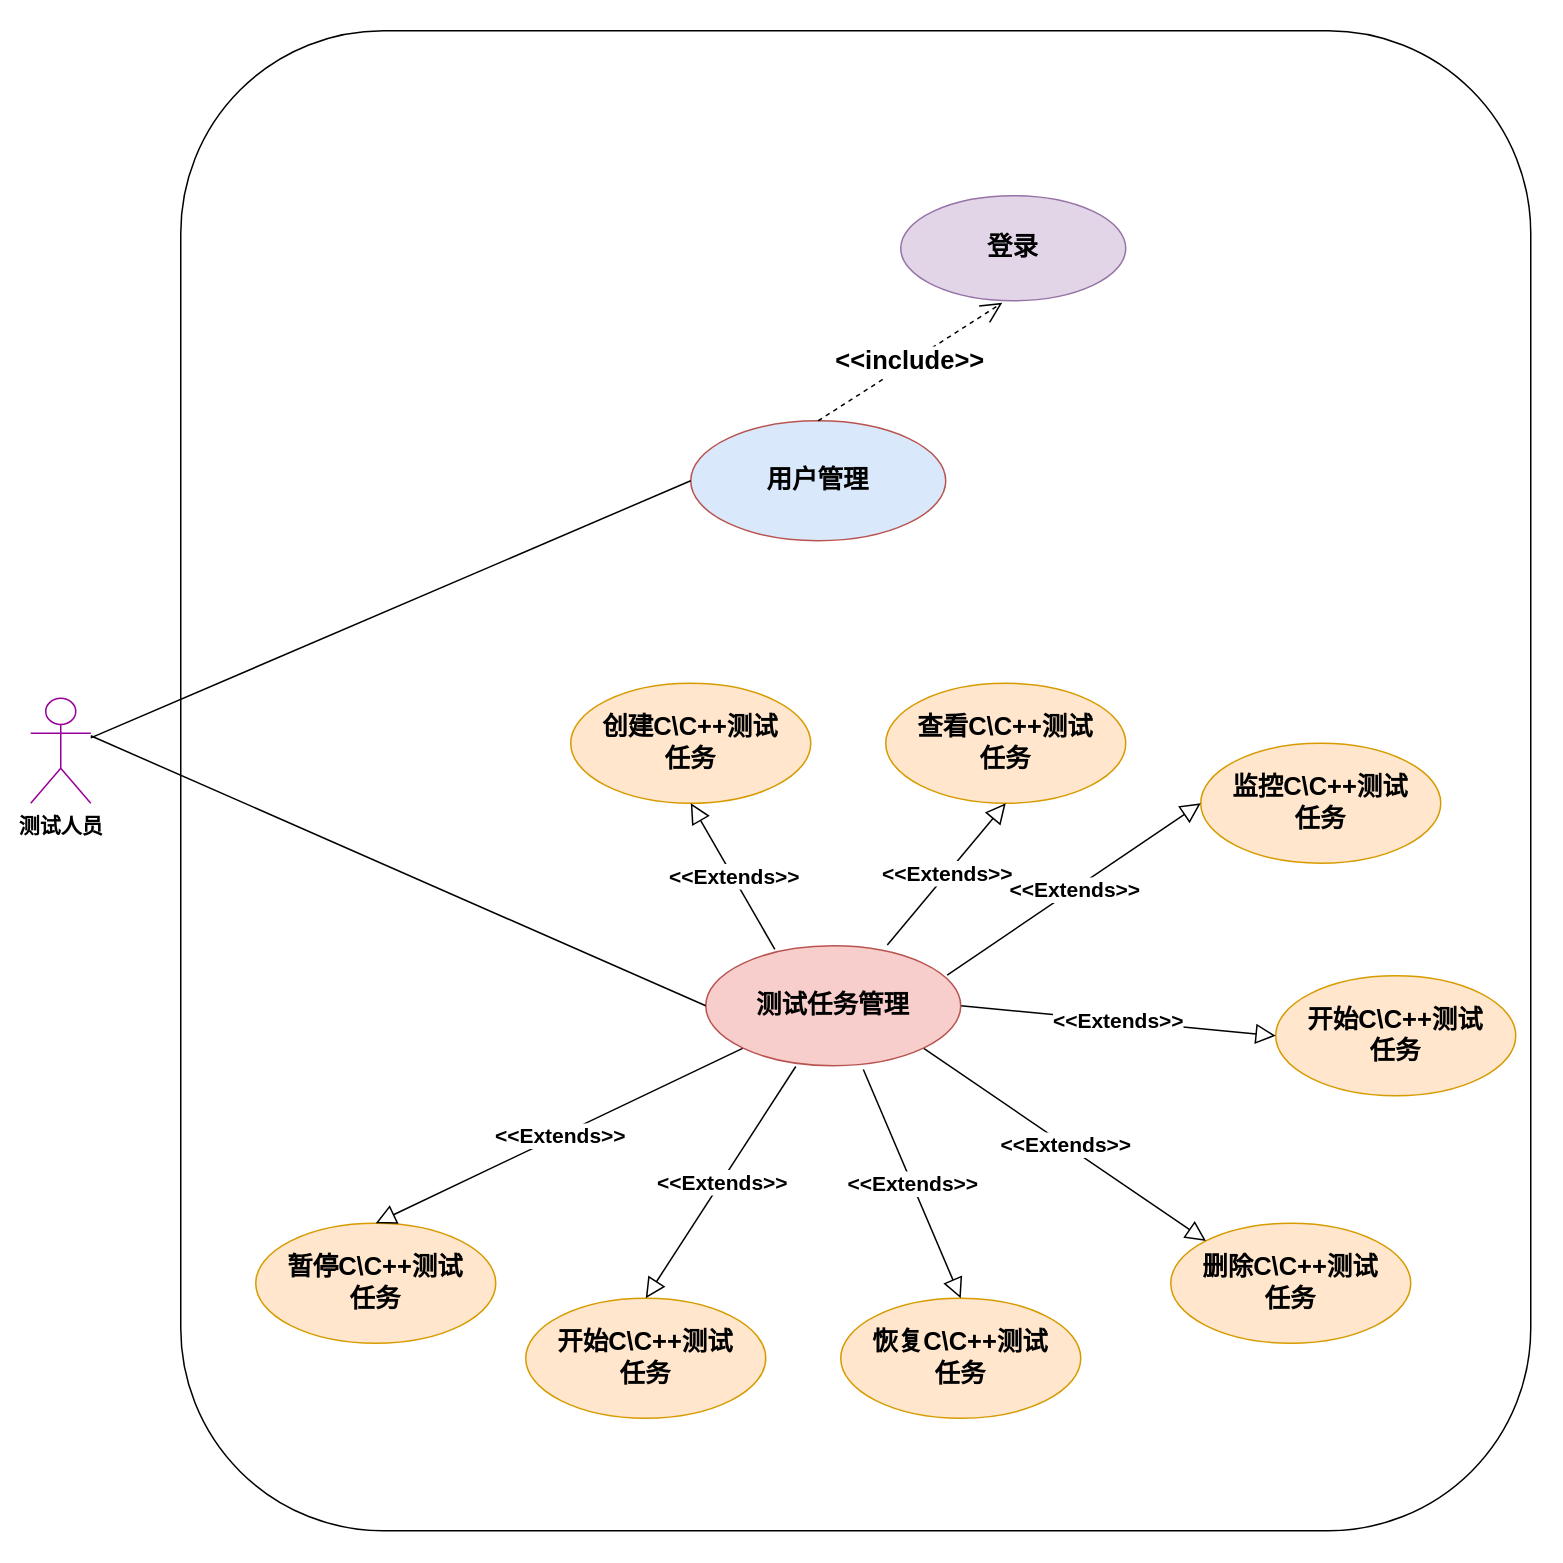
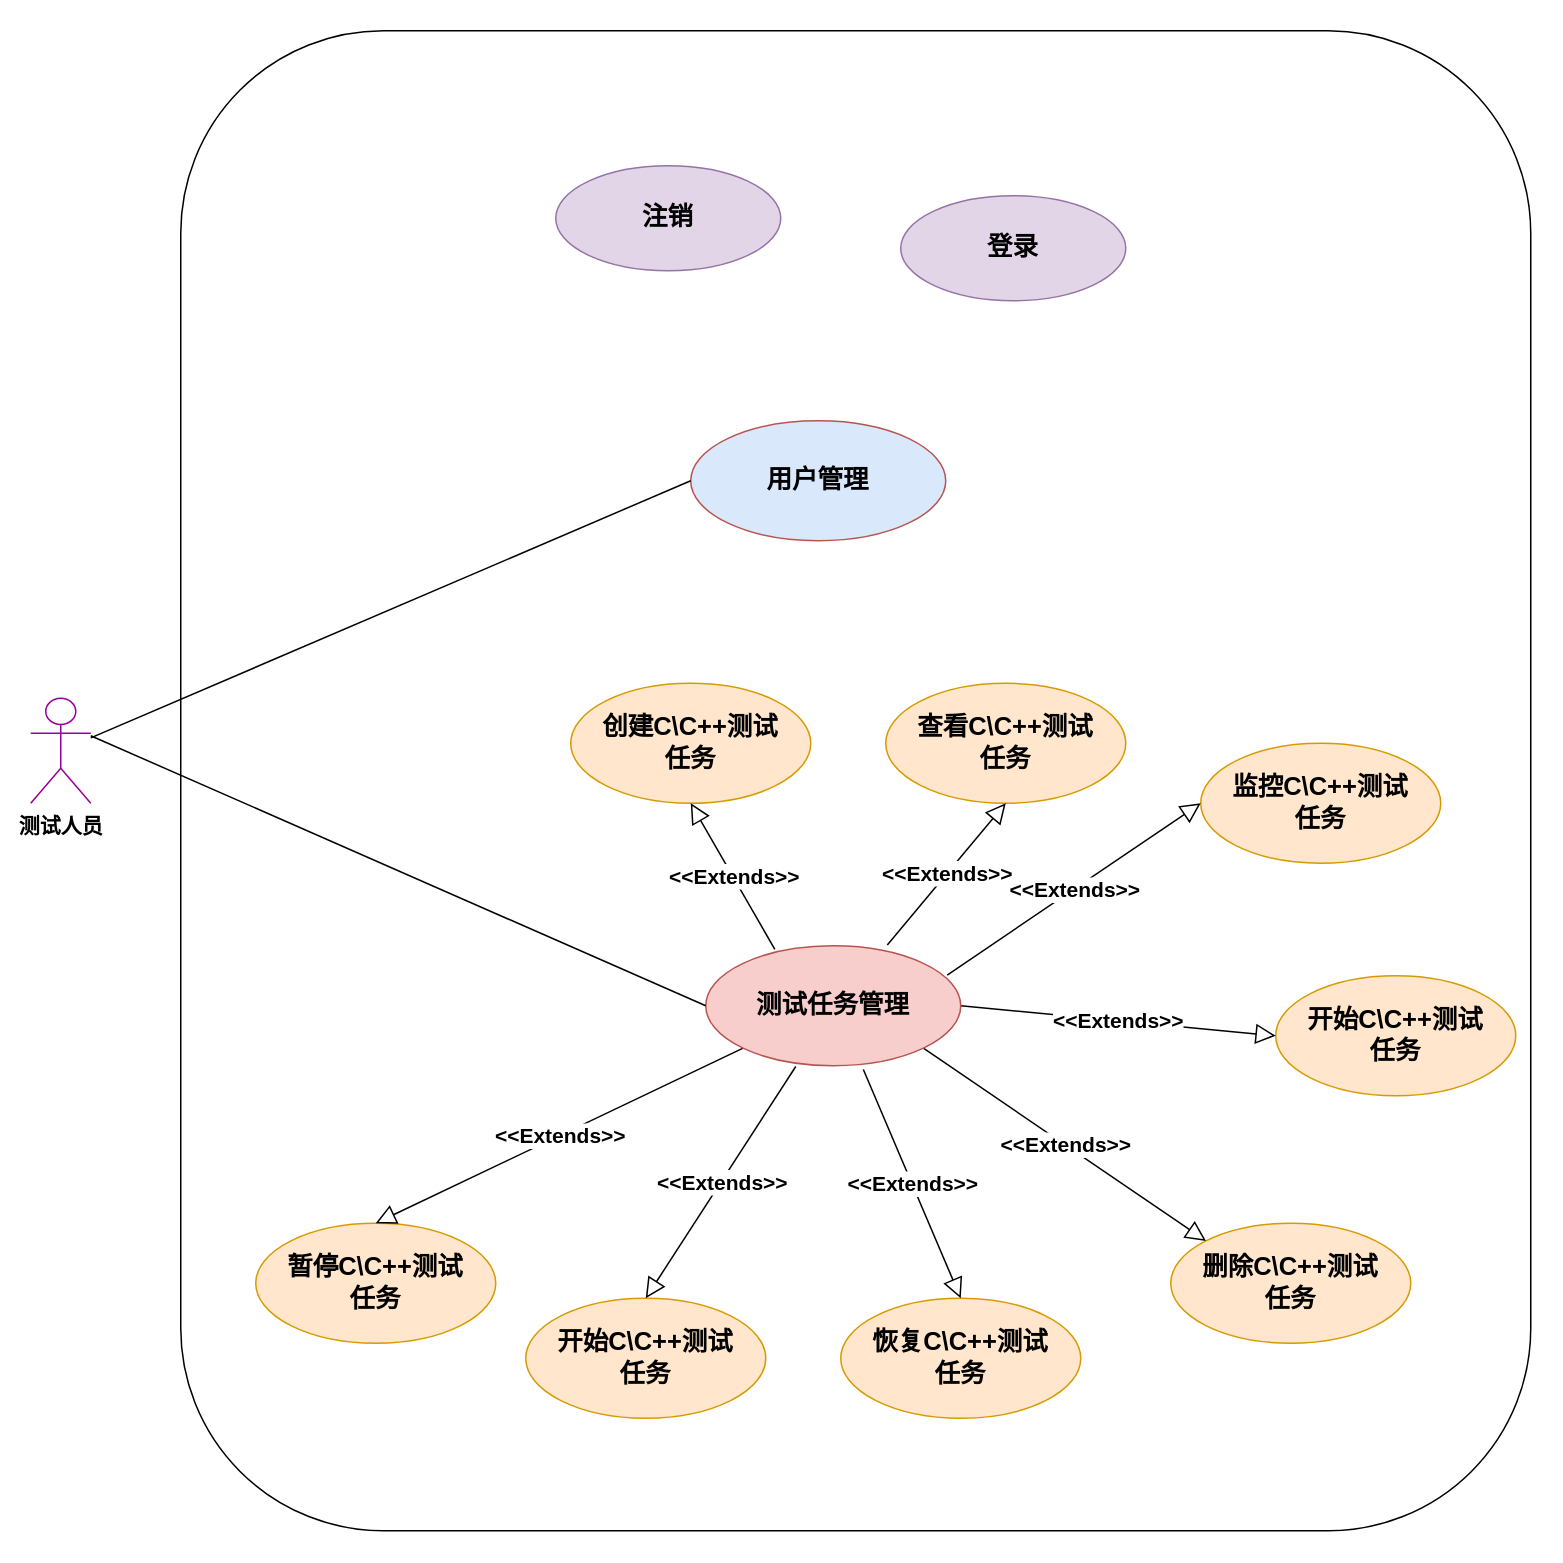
  <mxCell id="0" />
  <mxCell id="1" parent="0" />
  <mxCell id="2" value="" style="rounded=1;whiteSpace=wrap;html=1;" vertex="1" parent="1"><mxGeometry x="120" y="20" width="900" height="1000" as="geometry" /></mxCell>
  <mxCell id="3" value="&lt;b&gt;&lt;font style=&quot;font-size: 14px;&quot;&gt;测试人员&lt;/font&gt;&lt;/b&gt;" style="shape=umlActor;verticalLabelPosition=bottom;verticalAlign=top;html=1;outlineConnect=0;strokeColor=#990099;" parent="1" vertex="1"><mxGeometry x="20" y="465" width="40" height="70" as="geometry" /></mxCell>
  <mxCell id="4" value="&lt;font style=&quot;font-size: 17px;&quot;&gt;&lt;b&gt;登录&lt;/b&gt;&lt;/font&gt;" style="ellipse;whiteSpace=wrap;html=1;fillColor=#e1d5e7;strokeColor=#9673a6;" parent="1" vertex="1"><mxGeometry x="600" y="130" width="150" height="70" as="geometry" /></mxCell>
  <mxCell id="5" value="&lt;b&gt;用户管理&lt;/b&gt;" style="ellipse;whiteSpace=wrap;html=1;fontSize=17;fillColor=#dae8fc;strokeColor=#b85450;" parent="1" vertex="1"><mxGeometry x="460" y="280" width="170" height="80" as="geometry" /></mxCell>
- <mxCell id="6" value="&lt;b&gt;&amp;lt;&amp;lt;include&amp;gt;&amp;gt;&lt;/b&gt;" style="endArrow=open;endSize=12;dashed=1;html=1;rounded=0;fontSize=17;entryX=0.451;entryY=1.02;entryDx=0;entryDy=0;entryPerimeter=0;exitX=0.5;exitY=0;exitDx=0;exitDy=0;" parent="1" source="5" target="4" edge="1"><mxGeometry width="160" relative="1" as="geometry"><mxPoint x="390" y="360" as="sourcePoint" /><mxPoint x="550" y="360" as="targetPoint" /></mxGeometry></mxCell>
  <mxCell id="7" value="&lt;b&gt;创建C\C++测试&lt;br&gt;任务&lt;/b&gt;" style="ellipse;whiteSpace=wrap;html=1;fontSize=17;fillColor=#ffe6cc;strokeColor=#d79b00;" parent="1" vertex="1"><mxGeometry x="380" y="455" width="160" height="80" as="geometry" /></mxCell>
  <mxCell id="8" value="" style="endArrow=block;html=1;rounded=0;fontSize=14;entryX=0.5;entryY=1;entryDx=0;entryDy=0;exitX=0.271;exitY=0.031;exitDx=0;exitDy=0;endFill=0;strokeWidth=1;endSize=11;exitPerimeter=0;" parent="1" source="30" target="7" edge="1"><mxGeometry relative="1" as="geometry"><mxPoint x="430" y="405" as="sourcePoint" /><mxPoint x="530" y="405" as="targetPoint" /><Array as="points" /></mxGeometry></mxCell>
  <mxCell id="9" value="&amp;lt;&amp;lt;Extends&amp;gt;&amp;gt;" style="edgeLabel;resizable=0;html=1;align=center;verticalAlign=middle;strokeColor=#990099;fontSize=14;fontStyle=1" parent="8" connectable="0" vertex="1"><mxGeometry relative="1" as="geometry" /></mxCell>
  <mxCell id="10" value="" style="endArrow=none;html=1;rounded=0;strokeWidth=1;fontSize=14;endSize=11;entryX=0;entryY=0.5;entryDx=0;entryDy=0;" parent="1" source="3" target="5" edge="1"><mxGeometry width="50" height="50" relative="1" as="geometry"><mxPoint x="320" y="420" as="sourcePoint" /><mxPoint x="370" y="370" as="targetPoint" /></mxGeometry></mxCell>
+ <mxCell id="11" value="&lt;font style=&quot;font-size: 17px;&quot;&gt;&lt;b&gt;注销&lt;/b&gt;&lt;/font&gt;" style="ellipse;whiteSpace=wrap;html=1;fillColor=#e1d5e7;strokeColor=#9673a6;" vertex="1" parent="1"><mxGeometry x="370" y="110" width="150" height="70" as="geometry" /></mxCell>
  <mxCell id="12" value="&lt;b&gt;删除C\C++测试&lt;br&gt;任务&lt;/b&gt;" style="ellipse;whiteSpace=wrap;html=1;fontSize=17;fillColor=#ffe6cc;strokeColor=#d79b00;" vertex="1" parent="1"><mxGeometry x="780" y="815" width="160" height="80" as="geometry" /></mxCell>
  <mxCell id="13" value="" style="endArrow=block;html=1;rounded=0;fontSize=14;entryX=0;entryY=0;entryDx=0;entryDy=0;exitX=1;exitY=1;exitDx=0;exitDy=0;endFill=0;strokeWidth=1;endSize=11;" edge="1" parent="1" target="12" source="30"><mxGeometry relative="1" as="geometry"><mxPoint x="590" y="775" as="sourcePoint" /><mxPoint x="560" y="685" as="targetPoint" /><Array as="points" /></mxGeometry></mxCell>
  <mxCell id="14" value="&amp;lt;&amp;lt;Extends&amp;gt;&amp;gt;" style="edgeLabel;resizable=0;html=1;align=center;verticalAlign=middle;strokeColor=#990099;fontSize=14;fontStyle=1" connectable="0" vertex="1" parent="13"><mxGeometry relative="1" as="geometry" /></mxCell>
  <mxCell id="15" value="&lt;b&gt;开始C\C++测试&lt;br&gt;任务&lt;/b&gt;" style="ellipse;whiteSpace=wrap;html=1;fontSize=17;fillColor=#ffe6cc;strokeColor=#d79b00;" vertex="1" parent="1"><mxGeometry x="350" y="865" width="160" height="80" as="geometry" /></mxCell>
  <mxCell id="16" value="" style="endArrow=block;html=1;rounded=0;fontSize=14;entryX=0.5;entryY=0;entryDx=0;entryDy=0;exitX=0.353;exitY=1.006;exitDx=0;exitDy=0;endFill=0;strokeWidth=1;endSize=11;exitPerimeter=0;" edge="1" parent="1" target="15" source="30"><mxGeometry relative="1" as="geometry"><mxPoint x="430" y="825" as="sourcePoint" /><mxPoint x="400" y="735" as="targetPoint" /><Array as="points" /></mxGeometry></mxCell>
  <mxCell id="17" value="&amp;lt;&amp;lt;Extends&amp;gt;&amp;gt;" style="edgeLabel;resizable=0;html=1;align=center;verticalAlign=middle;strokeColor=#990099;fontSize=14;fontStyle=1" connectable="0" vertex="1" parent="16"><mxGeometry relative="1" as="geometry" /></mxCell>
  <mxCell id="18" value="&lt;b&gt;暂停C\C++测试&lt;br&gt;任务&lt;/b&gt;" style="ellipse;whiteSpace=wrap;html=1;fontSize=17;fillColor=#ffe6cc;strokeColor=#d79b00;" vertex="1" parent="1"><mxGeometry x="170" y="815" width="160" height="80" as="geometry" /></mxCell>
  <mxCell id="19" value="" style="endArrow=block;html=1;rounded=0;fontSize=14;entryX=0.5;entryY=0;entryDx=0;entryDy=0;endFill=0;strokeWidth=1;endSize=11;exitX=0;exitY=1;exitDx=0;exitDy=0;" edge="1" parent="1" target="18" source="30"><mxGeometry relative="1" as="geometry"><mxPoint x="425.08" y="435" as="sourcePoint" /><mxPoint x="220" y="671.96" as="targetPoint" /><Array as="points" /></mxGeometry></mxCell>
  <mxCell id="20" value="&amp;lt;&amp;lt;Extends&amp;gt;&amp;gt;" style="edgeLabel;resizable=0;html=1;align=center;verticalAlign=middle;strokeColor=#990099;fontSize=14;fontStyle=1" connectable="0" vertex="1" parent="19"><mxGeometry relative="1" as="geometry" /></mxCell>
  <mxCell id="21" value="&lt;b&gt;恢复C\C++测试&lt;br&gt;任务&lt;/b&gt;" style="ellipse;whiteSpace=wrap;html=1;fontSize=17;fillColor=#ffe6cc;strokeColor=#d79b00;" vertex="1" parent="1"><mxGeometry x="560" y="865" width="160" height="80" as="geometry" /></mxCell>
  <mxCell id="22" value="" style="endArrow=block;html=1;rounded=0;fontSize=14;entryX=0.5;entryY=0;entryDx=0;entryDy=0;exitX=0.618;exitY=1.031;exitDx=0;exitDy=0;endFill=0;strokeWidth=1;endSize=11;exitPerimeter=0;" edge="1" parent="1" target="21" source="30"><mxGeometry relative="1" as="geometry"><mxPoint x="645" y="595" as="sourcePoint" /><mxPoint x="570" y="795" as="targetPoint" /><Array as="points" /></mxGeometry></mxCell>
  <mxCell id="23" value="&amp;lt;&amp;lt;Extends&amp;gt;&amp;gt;" style="edgeLabel;resizable=0;html=1;align=center;verticalAlign=middle;strokeColor=#990099;fontSize=14;fontStyle=1" connectable="0" vertex="1" parent="22"><mxGeometry relative="1" as="geometry" /></mxCell>
  <mxCell id="24" value="&lt;b&gt;监控C\C++测试&lt;br&gt;任务&lt;/b&gt;" style="ellipse;whiteSpace=wrap;html=1;fontSize=17;fillColor=#ffe6cc;strokeColor=#d79b00;" vertex="1" parent="1"><mxGeometry x="800" y="495" width="160" height="80" as="geometry" /></mxCell>
  <mxCell id="25" value="" style="endArrow=block;html=1;rounded=0;fontSize=14;entryX=0;entryY=0.5;entryDx=0;entryDy=0;endFill=0;strokeWidth=1;endSize=11;exitX=0.947;exitY=0.244;exitDx=0;exitDy=0;exitPerimeter=0;" edge="1" parent="1" target="24" source="30"><mxGeometry relative="1" as="geometry"><mxPoint x="640" y="655" as="sourcePoint" /><mxPoint x="790" y="565" as="targetPoint" /><Array as="points" /></mxGeometry></mxCell>
  <mxCell id="26" value="&amp;lt;&amp;lt;Extends&amp;gt;&amp;gt;" style="edgeLabel;resizable=0;html=1;align=center;verticalAlign=middle;strokeColor=#990099;fontSize=14;fontStyle=1" connectable="0" vertex="1" parent="25"><mxGeometry relative="1" as="geometry" /></mxCell>
  <mxCell id="27" value="&lt;b&gt;开始C\C++测试&lt;br&gt;任务&lt;/b&gt;" style="ellipse;whiteSpace=wrap;html=1;fontSize=17;fillColor=#ffe6cc;strokeColor=#d79b00;" vertex="1" parent="1"><mxGeometry x="850" y="650" width="160" height="80" as="geometry" /></mxCell>
  <mxCell id="28" value="" style="endArrow=block;html=1;rounded=0;fontSize=14;entryX=0;entryY=0.5;entryDx=0;entryDy=0;endFill=0;strokeWidth=1;endSize=11;exitX=1;exitY=0.5;exitDx=0;exitDy=0;" edge="1" parent="1" target="27" source="30"><mxGeometry relative="1" as="geometry"><mxPoint x="640" y="375" as="sourcePoint" /><mxPoint x="730" y="455" as="targetPoint" /><Array as="points" /></mxGeometry></mxCell>
  <mxCell id="29" value="&amp;lt;&amp;lt;Extends&amp;gt;&amp;gt;" style="edgeLabel;resizable=0;html=1;align=center;verticalAlign=middle;strokeColor=#990099;fontSize=14;fontStyle=1" connectable="0" vertex="1" parent="28"><mxGeometry relative="1" as="geometry" /></mxCell>
  <mxCell id="30" value="&lt;b&gt;测试任务管理&lt;/b&gt;" style="ellipse;whiteSpace=wrap;html=1;fontSize=17;fillColor=#f8cecc;strokeColor=#b85450;" vertex="1" parent="1"><mxGeometry x="470" y="630" width="170" height="80" as="geometry" /></mxCell>
  <mxCell id="31" value="" style="endArrow=none;html=1;rounded=0;strokeWidth=1;fontSize=14;endSize=11;entryX=0;entryY=0.5;entryDx=0;entryDy=0;" edge="1" parent="1" target="30"><mxGeometry width="50" height="50" relative="1" as="geometry"><mxPoint x="60" y="490" as="sourcePoint" /><mxPoint x="340" y="380" as="targetPoint" /></mxGeometry></mxCell>
  <mxCell id="32" value="&lt;b&gt;查看C\C++测试&lt;br&gt;任务&lt;/b&gt;" style="ellipse;whiteSpace=wrap;html=1;fontSize=17;fillColor=#ffe6cc;strokeColor=#d79b00;" vertex="1" parent="1"><mxGeometry x="590" y="455" width="160" height="80" as="geometry" /></mxCell>
  <mxCell id="33" value="" style="endArrow=block;html=1;rounded=0;fontSize=14;entryX=0.5;entryY=1;entryDx=0;entryDy=0;exitX=0.712;exitY=-0.006;exitDx=0;exitDy=0;endFill=0;strokeWidth=1;endSize=11;exitPerimeter=0;" edge="1" parent="1" target="32" source="30"><mxGeometry relative="1" as="geometry"><mxPoint x="600.98" y="641.96" as="sourcePoint" /><mxPoint x="740" y="385" as="targetPoint" /><Array as="points" /></mxGeometry></mxCell>
  <mxCell id="34" value="&amp;lt;&amp;lt;Extends&amp;gt;&amp;gt;" style="edgeLabel;resizable=0;html=1;align=center;verticalAlign=middle;strokeColor=#990099;fontSize=14;fontStyle=1" connectable="0" vertex="1" parent="33"><mxGeometry relative="1" as="geometry" /></mxCell>
